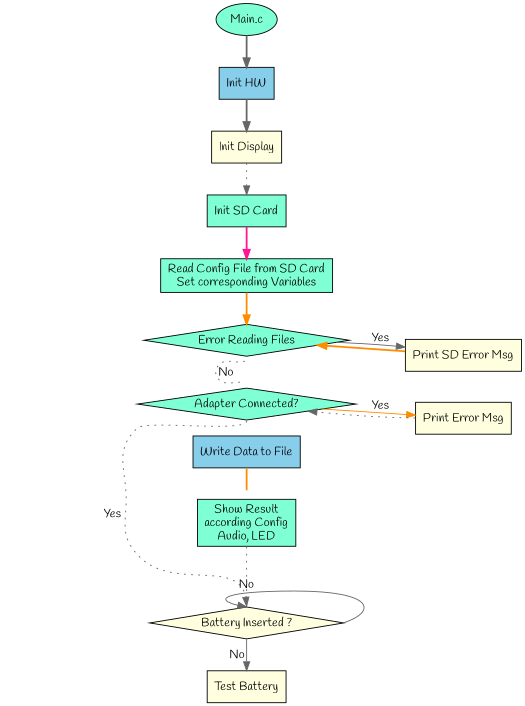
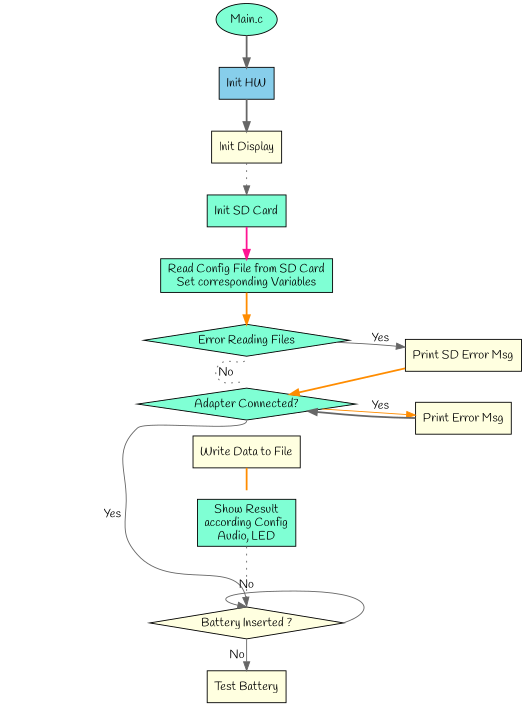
  digraph {
    rankdir=LR
    node [fillcolor=aquamarine fontname=Handlee shape=rect style=filled]
    edge [color=gray40 fontname=Handlee style=bold]
    n1 [label="Main.c" shape=oval]
    n2 [fillcolor=skyblue label="Init HW"]
    n3 [fillcolor=lightyellow label="Init Display"]
    n4 [label="Init SD Card"]
    n5 [label="Read Config File from SD Card\nSet corresponding Variables"]
    n6 [label="Error Reading Files" shape=diamond]
    n7 [label="Adapter Connected?" shape=diamond]
    n8 [fillcolor=lightyellow label="Battery Inserted ?" shape=diamond]
    n9 [fillcolor=lightyellow label="Test Battery"]
-   n10 [fillcolor=skyblue label="Write Data to File"]
+   n10 [fillcolor=lightyellow label="Write Data to File"]
    n11 [label="Show Result\naccording Config\nAudio, LED"]
    n12 [fillcolor=lightyellow label="Print SD Error Msg"]
    n13 [fillcolor=lightyellow label="Print Error Msg"]
    subgraph sub_1 {
      rank=same
      n1
      n2
      n3
      n4
      n5
      n6
      n7
      n8
      n9
      n10
      n11
    }
    n1 -> n2
    n2 -> n3
    n3 -> n4 [style=dotted]
    n4 -> n5 [color=deeppink]
    n5 -> n6 [color=darkorange]
    n6 -> n7 [headport=n label=No style=dotted tailport=s]
    n6 -> n12 [label=Yes style=solid]
-   n7 -> n8 [headport=n label=Yes style=dotted tailport=s]
+   n7 -> n8 [headport=n label=Yes style=solid tailport=s]
    n7 -> n13 [color=darkorange label=Yes style=solid]
    n8 -> n8 [headport=n label=No style=solid tailport=e]
    n8 -> n9 [label=No style=solid]
    n10 -> n11 [color=darkorange headport=n]
    n11 -> n8 [headport=n style=dotted tailport=s]
-   n12 -> n6 [color=darkorange]
-   n13 -> n7 [style=dotted]
+   n12 -> n7 [color=darkorange]
+   n13 -> n7
  }
